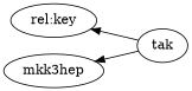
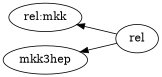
  digraph {
    rankdir=LR
    edge [dir=back]
-   "rel:key"
-   tak
+   "rel:key" [label="rel:mkk"]
+   tak [label=rel]
    n3 [label=mkk3hep]
    "rel:key" -> tak
    n3 -> tak
  }
